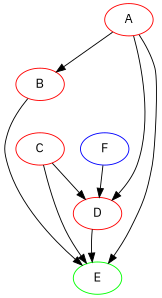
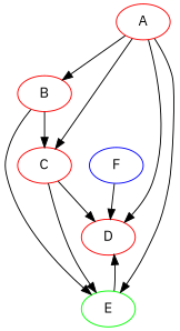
  digraph {
    fontname="IBM Plex Sans"
    node [color=red fontname="IBM Plex Sans"]
    edge [fontname="IBM Plex Sans"]
    A
    B
    C
    D
    E [color=green]
    F [color=blue]
    A -> B
+   A -> C
    A -> D
    A -> E
+   B -> C
    B -> E
    C -> D
    C -> E
-   D -> E
+   E -> D
    F -> D
  }
